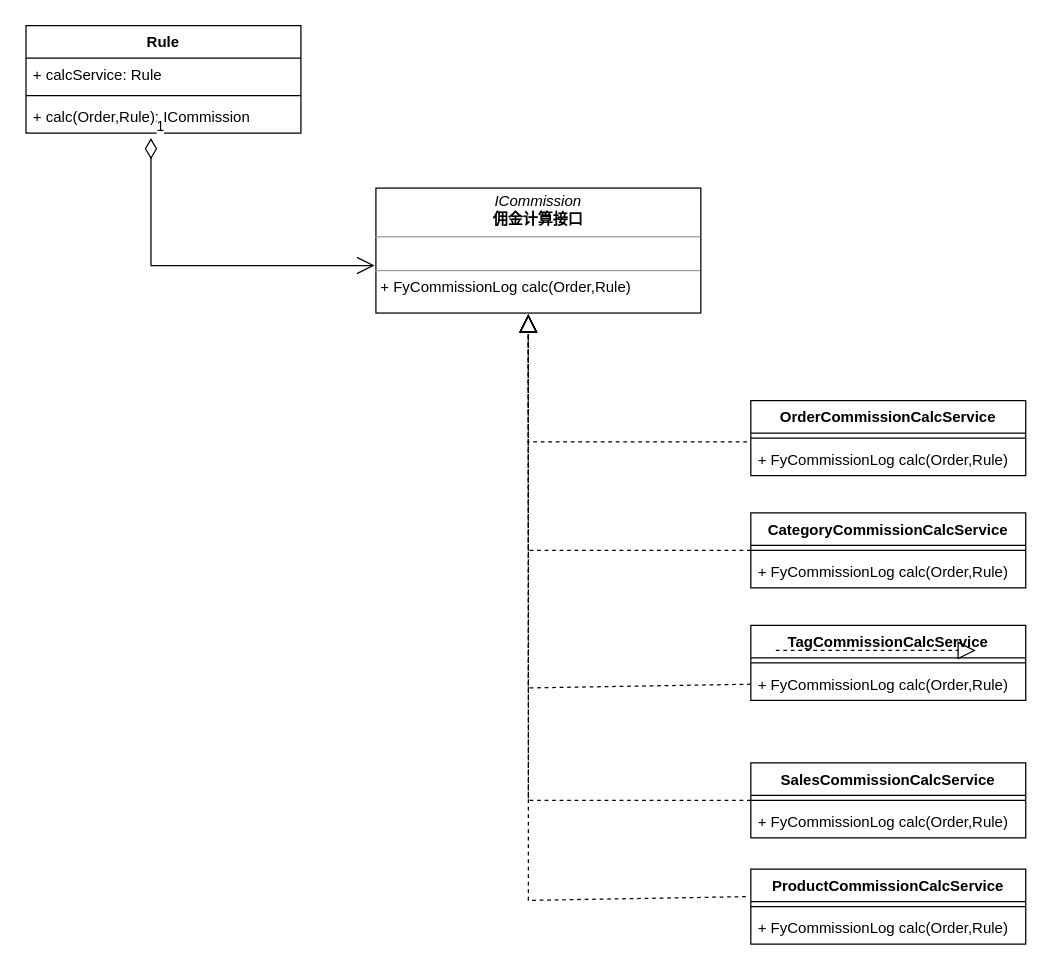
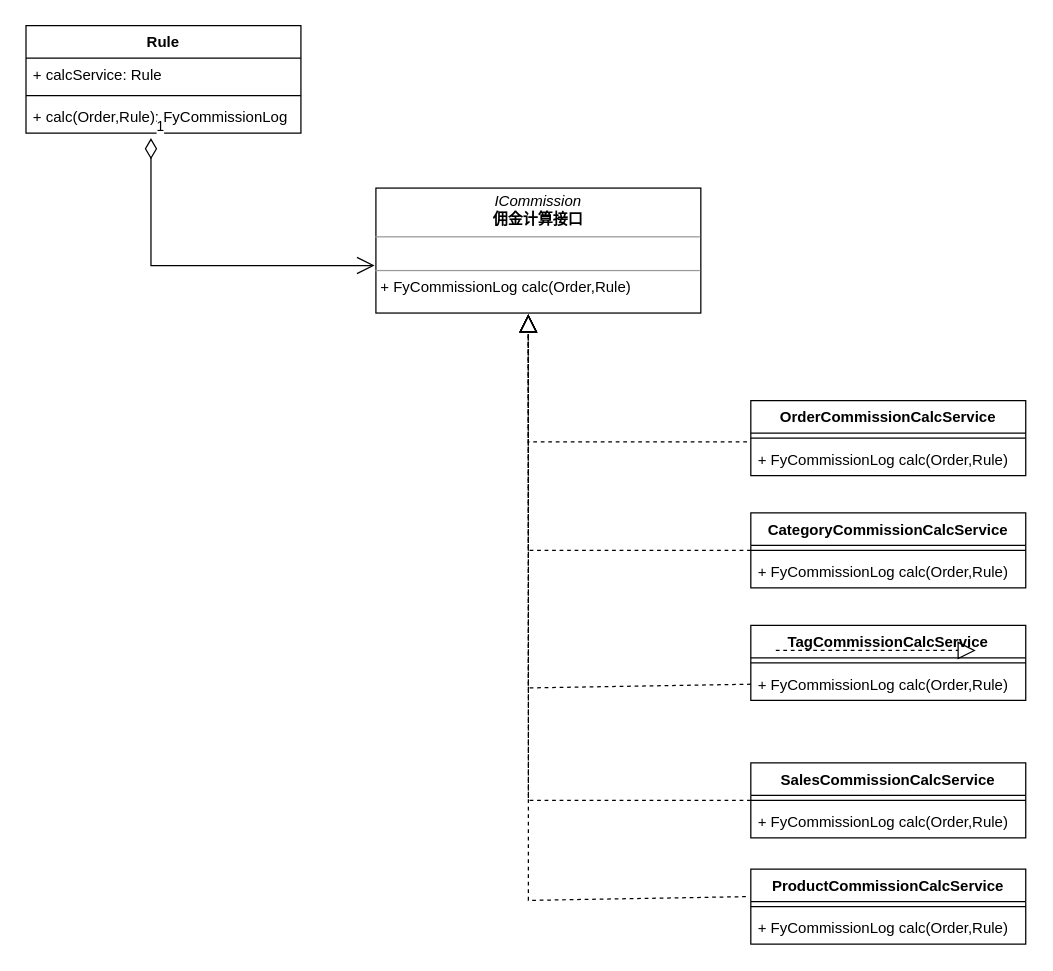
  <mxCell id="0" />
  <mxCell id="1" parent="0" />
  <mxCell id="2" value="&lt;p style=&quot;margin: 0px ; margin-top: 4px ; text-align: center&quot;&gt;&lt;i&gt;ICommission&lt;/i&gt;&lt;br&gt;&lt;b&gt;佣金计算接口&lt;/b&gt;&lt;/p&gt;&lt;hr size=&quot;1&quot;&gt;&lt;p style=&quot;margin: 0px ; margin-left: 4px&quot;&gt;&lt;br&gt;&lt;/p&gt;&lt;hr size=&quot;1&quot;&gt;&lt;p style=&quot;margin: 0px ; margin-left: 4px&quot;&gt;+ FyCommissionLog calc(Order,Rule)&lt;/p&gt;" style="verticalAlign=top;align=left;overflow=fill;fontSize=12;fontFamily=Helvetica;html=1;" vertex="1" parent="1"><mxGeometry x="300" y="150" width="260" height="100" as="geometry" /></mxCell>
  <mxCell id="3" value="OrderCommissionCalcService" style="swimlane;fontStyle=1;align=center;verticalAlign=top;childLayout=stackLayout;horizontal=1;startSize=26;horizontalStack=0;resizeParent=1;resizeParentMax=0;resizeLast=0;collapsible=1;marginBottom=0;" vertex="1" parent="1"><mxGeometry x="600" y="320" width="220" height="60" as="geometry" /></mxCell>
  <mxCell id="4" value="" style="line;strokeWidth=1;fillColor=none;align=left;verticalAlign=middle;spacingTop=-1;spacingLeft=3;spacingRight=3;rotatable=0;labelPosition=right;points=[];portConstraint=eastwest;" vertex="1" parent="3"><mxGeometry y="26" width="220" height="8" as="geometry" /></mxCell>
  <mxCell id="5" value="+ FyCommissionLog calc(Order,Rule)" style="text;strokeColor=none;fillColor=none;align=left;verticalAlign=top;spacingLeft=4;spacingRight=4;overflow=hidden;rotatable=0;points=[[0,0.5],[1,0.5]];portConstraint=eastwest;" vertex="1" parent="3"><mxGeometry y="34" width="220" height="26" as="geometry" /></mxCell>
  <mxCell id="6" value="CategoryCommissionCalcService" style="swimlane;fontStyle=1;align=center;verticalAlign=top;childLayout=stackLayout;horizontal=1;startSize=26;horizontalStack=0;resizeParent=1;resizeParentMax=0;resizeLast=0;collapsible=1;marginBottom=0;" vertex="1" parent="1"><mxGeometry x="600" y="410" width="220" height="60" as="geometry" /></mxCell>
  <mxCell id="7" value="" style="line;strokeWidth=1;fillColor=none;align=left;verticalAlign=middle;spacingTop=-1;spacingLeft=3;spacingRight=3;rotatable=0;labelPosition=right;points=[];portConstraint=eastwest;" vertex="1" parent="6"><mxGeometry y="26" width="220" height="8" as="geometry" /></mxCell>
  <mxCell id="8" value="+ FyCommissionLog calc(Order,Rule)" style="text;strokeColor=none;fillColor=none;align=left;verticalAlign=top;spacingLeft=4;spacingRight=4;overflow=hidden;rotatable=0;points=[[0,0.5],[1,0.5]];portConstraint=eastwest;" vertex="1" parent="6"><mxGeometry y="34" width="220" height="26" as="geometry" /></mxCell>
  <mxCell id="9" value="SalesCommissionCalcService" style="swimlane;fontStyle=1;align=center;verticalAlign=top;childLayout=stackLayout;horizontal=1;startSize=26;horizontalStack=0;resizeParent=1;resizeParentMax=0;resizeLast=0;collapsible=1;marginBottom=0;" vertex="1" parent="1"><mxGeometry x="600" y="610" width="220" height="60" as="geometry" /></mxCell>
  <mxCell id="10" value="" style="line;strokeWidth=1;fillColor=none;align=left;verticalAlign=middle;spacingTop=-1;spacingLeft=3;spacingRight=3;rotatable=0;labelPosition=right;points=[];portConstraint=eastwest;" vertex="1" parent="9"><mxGeometry y="26" width="220" height="8" as="geometry" /></mxCell>
  <mxCell id="11" value="+ FyCommissionLog calc(Order,Rule)" style="text;strokeColor=none;fillColor=none;align=left;verticalAlign=top;spacingLeft=4;spacingRight=4;overflow=hidden;rotatable=0;points=[[0,0.5],[1,0.5]];portConstraint=eastwest;" vertex="1" parent="9"><mxGeometry y="34" width="220" height="26" as="geometry" /></mxCell>
  <mxCell id="12" value="TagCommissionCalcService" style="swimlane;fontStyle=1;align=center;verticalAlign=top;childLayout=stackLayout;horizontal=1;startSize=26;horizontalStack=0;resizeParent=1;resizeParentMax=0;resizeLast=0;collapsible=1;marginBottom=0;" vertex="1" parent="1"><mxGeometry x="600" y="500" width="220" height="60" as="geometry" /></mxCell>
  <mxCell id="13" value="" style="line;strokeWidth=1;fillColor=none;align=left;verticalAlign=middle;spacingTop=-1;spacingLeft=3;spacingRight=3;rotatable=0;labelPosition=right;points=[];portConstraint=eastwest;" vertex="1" parent="12"><mxGeometry y="26" width="220" height="8" as="geometry" /></mxCell>
  <mxCell id="14" value="+ FyCommissionLog calc(Order,Rule)" style="text;strokeColor=none;fillColor=none;align=left;verticalAlign=top;spacingLeft=4;spacingRight=4;overflow=hidden;rotatable=0;points=[[0,0.5],[1,0.5]];portConstraint=eastwest;" vertex="1" parent="12"><mxGeometry y="34" width="220" height="26" as="geometry" /></mxCell>
  <mxCell id="15" value="ProductCommissionCalcService" style="swimlane;fontStyle=1;align=center;verticalAlign=top;childLayout=stackLayout;horizontal=1;startSize=26;horizontalStack=0;resizeParent=1;resizeParentMax=0;resizeLast=0;collapsible=1;marginBottom=0;" vertex="1" parent="1"><mxGeometry x="600" y="695" width="220" height="60" as="geometry" /></mxCell>
  <mxCell id="16" value="" style="line;strokeWidth=1;fillColor=none;align=left;verticalAlign=middle;spacingTop=-1;spacingLeft=3;spacingRight=3;rotatable=0;labelPosition=right;points=[];portConstraint=eastwest;" vertex="1" parent="15"><mxGeometry y="26" width="220" height="8" as="geometry" /></mxCell>
  <mxCell id="17" value="+ FyCommissionLog calc(Order,Rule)" style="text;strokeColor=none;fillColor=none;align=left;verticalAlign=top;spacingLeft=4;spacingRight=4;overflow=hidden;rotatable=0;points=[[0,0.5],[1,0.5]];portConstraint=eastwest;" vertex="1" parent="15"><mxGeometry y="34" width="220" height="26" as="geometry" /></mxCell>
  <mxCell id="18" value="" style="endArrow=block;dashed=1;endFill=0;endSize=12;html=1;rounded=0;" edge="1" parent="1"><mxGeometry width="160" relative="1" as="geometry"><mxPoint x="620" y="520" as="sourcePoint" /><mxPoint x="780" y="520" as="targetPoint" /></mxGeometry></mxCell>
  <mxCell id="19" value="" style="endArrow=block;dashed=1;endFill=0;endSize=12;html=1;rounded=0;exitX=-0.014;exitY=-0.038;exitDx=0;exitDy=0;exitPerimeter=0;entryX=0.469;entryY=1.01;entryDx=0;entryDy=0;entryPerimeter=0;" edge="1" parent="1" source="5" target="2"><mxGeometry width="160" relative="1" as="geometry"><mxPoint x="370" y="500" as="sourcePoint" /><mxPoint x="530" y="500" as="targetPoint" /><Array as="points"><mxPoint x="422" y="353" /></Array></mxGeometry></mxCell>
  <mxCell id="20" value="" style="endArrow=block;dashed=1;endFill=0;endSize=12;html=1;rounded=0;exitX=0;exitY=0.5;exitDx=0;exitDy=0;entryX=0.469;entryY=1.01;entryDx=0;entryDy=0;entryPerimeter=0;" edge="1" parent="1" source="6" target="2"><mxGeometry width="160" relative="1" as="geometry"><mxPoint x="596.92" y="353.012" as="sourcePoint" /><mxPoint x="421.94" y="251" as="targetPoint" /><Array as="points"><mxPoint x="422" y="440" /></Array></mxGeometry></mxCell>
  <mxCell id="21" value="" style="endArrow=block;dashed=1;endFill=0;endSize=12;html=1;rounded=0;exitX=0;exitY=0.5;exitDx=0;exitDy=0;entryX=0.469;entryY=1.01;entryDx=0;entryDy=0;entryPerimeter=0;" edge="1" parent="1" source="14" target="2"><mxGeometry width="160" relative="1" as="geometry"><mxPoint x="600" y="440" as="sourcePoint" /><mxPoint x="421.94" y="251" as="targetPoint" /><Array as="points"><mxPoint x="422" y="550" /><mxPoint x="422" y="440" /></Array></mxGeometry></mxCell>
  <mxCell id="22" value="" style="endArrow=block;dashed=1;endFill=0;endSize=12;html=1;rounded=0;exitX=0;exitY=0.5;exitDx=0;exitDy=0;entryX=0.469;entryY=1.01;entryDx=0;entryDy=0;entryPerimeter=0;exitPerimeter=0;" edge="1" parent="1" source="10" target="2"><mxGeometry width="160" relative="1" as="geometry"><mxPoint x="600" y="547" as="sourcePoint" /><mxPoint x="421.94" y="251" as="targetPoint" /><Array as="points"><mxPoint x="422" y="640" /><mxPoint x="422" y="550" /><mxPoint x="422" y="440" /></Array></mxGeometry></mxCell>
  <mxCell id="23" value="" style="endArrow=block;dashed=1;endFill=0;endSize=12;html=1;rounded=0;exitX=-0.018;exitY=0.367;exitDx=0;exitDy=0;entryX=0.469;entryY=1.01;entryDx=0;entryDy=0;entryPerimeter=0;exitPerimeter=0;" edge="1" parent="1" source="15" target="2"><mxGeometry width="160" relative="1" as="geometry"><mxPoint x="600" y="640" as="sourcePoint" /><mxPoint x="421.94" y="251" as="targetPoint" /><Array as="points"><mxPoint x="422" y="720" /><mxPoint x="422" y="640" /><mxPoint x="422" y="550" /><mxPoint x="422" y="440" /></Array></mxGeometry></mxCell>
  <mxCell id="24" value="Rule" style="swimlane;fontStyle=1;align=center;verticalAlign=top;childLayout=stackLayout;horizontal=1;startSize=26;horizontalStack=0;resizeParent=1;resizeParentMax=0;resizeLast=0;collapsible=1;marginBottom=0;" vertex="1" parent="1"><mxGeometry x="20" y="20" width="220" height="86" as="geometry" /></mxCell>
  <mxCell id="25" value="+ calcService: Rule" style="text;strokeColor=none;fillColor=none;align=left;verticalAlign=top;spacingLeft=4;spacingRight=4;overflow=hidden;rotatable=0;points=[[0,0.5],[1,0.5]];portConstraint=eastwest;" vertex="1" parent="24"><mxGeometry y="26" width="220" height="26" as="geometry" /></mxCell>
  <mxCell id="26" value="" style="line;strokeWidth=1;fillColor=none;align=left;verticalAlign=middle;spacingTop=-1;spacingLeft=3;spacingRight=3;rotatable=0;labelPosition=right;points=[];portConstraint=eastwest;" vertex="1" parent="24"><mxGeometry y="52" width="220" height="8" as="geometry" /></mxCell>
- <mxCell id="27" value="+ calc(Order,Rule): ICommission" style="text;strokeColor=none;fillColor=none;align=left;verticalAlign=top;spacingLeft=4;spacingRight=4;overflow=hidden;rotatable=0;points=[[0,0.5],[1,0.5]];portConstraint=eastwest;" vertex="1" parent="24"><mxGeometry y="60" width="220" height="26" as="geometry" /></mxCell>
+ <mxCell id="27" value="+ calc(Order,Rule): FyCommissionLog" style="text;strokeColor=none;fillColor=none;align=left;verticalAlign=top;spacingLeft=4;spacingRight=4;overflow=hidden;rotatable=0;points=[[0,0.5],[1,0.5]];portConstraint=eastwest;" vertex="1" parent="24"><mxGeometry y="60" width="220" height="26" as="geometry" /></mxCell>
  <mxCell id="28" value="1" style="endArrow=open;html=1;endSize=12;startArrow=diamondThin;startSize=14;startFill=0;edgeStyle=orthogonalEdgeStyle;align=left;verticalAlign=bottom;rounded=0;entryX=-0.004;entryY=0.62;entryDx=0;entryDy=0;entryPerimeter=0;" edge="1" parent="1" target="2"><mxGeometry x="-1" y="3" relative="1" as="geometry"><mxPoint x="120" y="110" as="sourcePoint" /><mxPoint x="200" y="440" as="targetPoint" /><Array as="points"><mxPoint x="120" y="212" /></Array></mxGeometry></mxCell>
